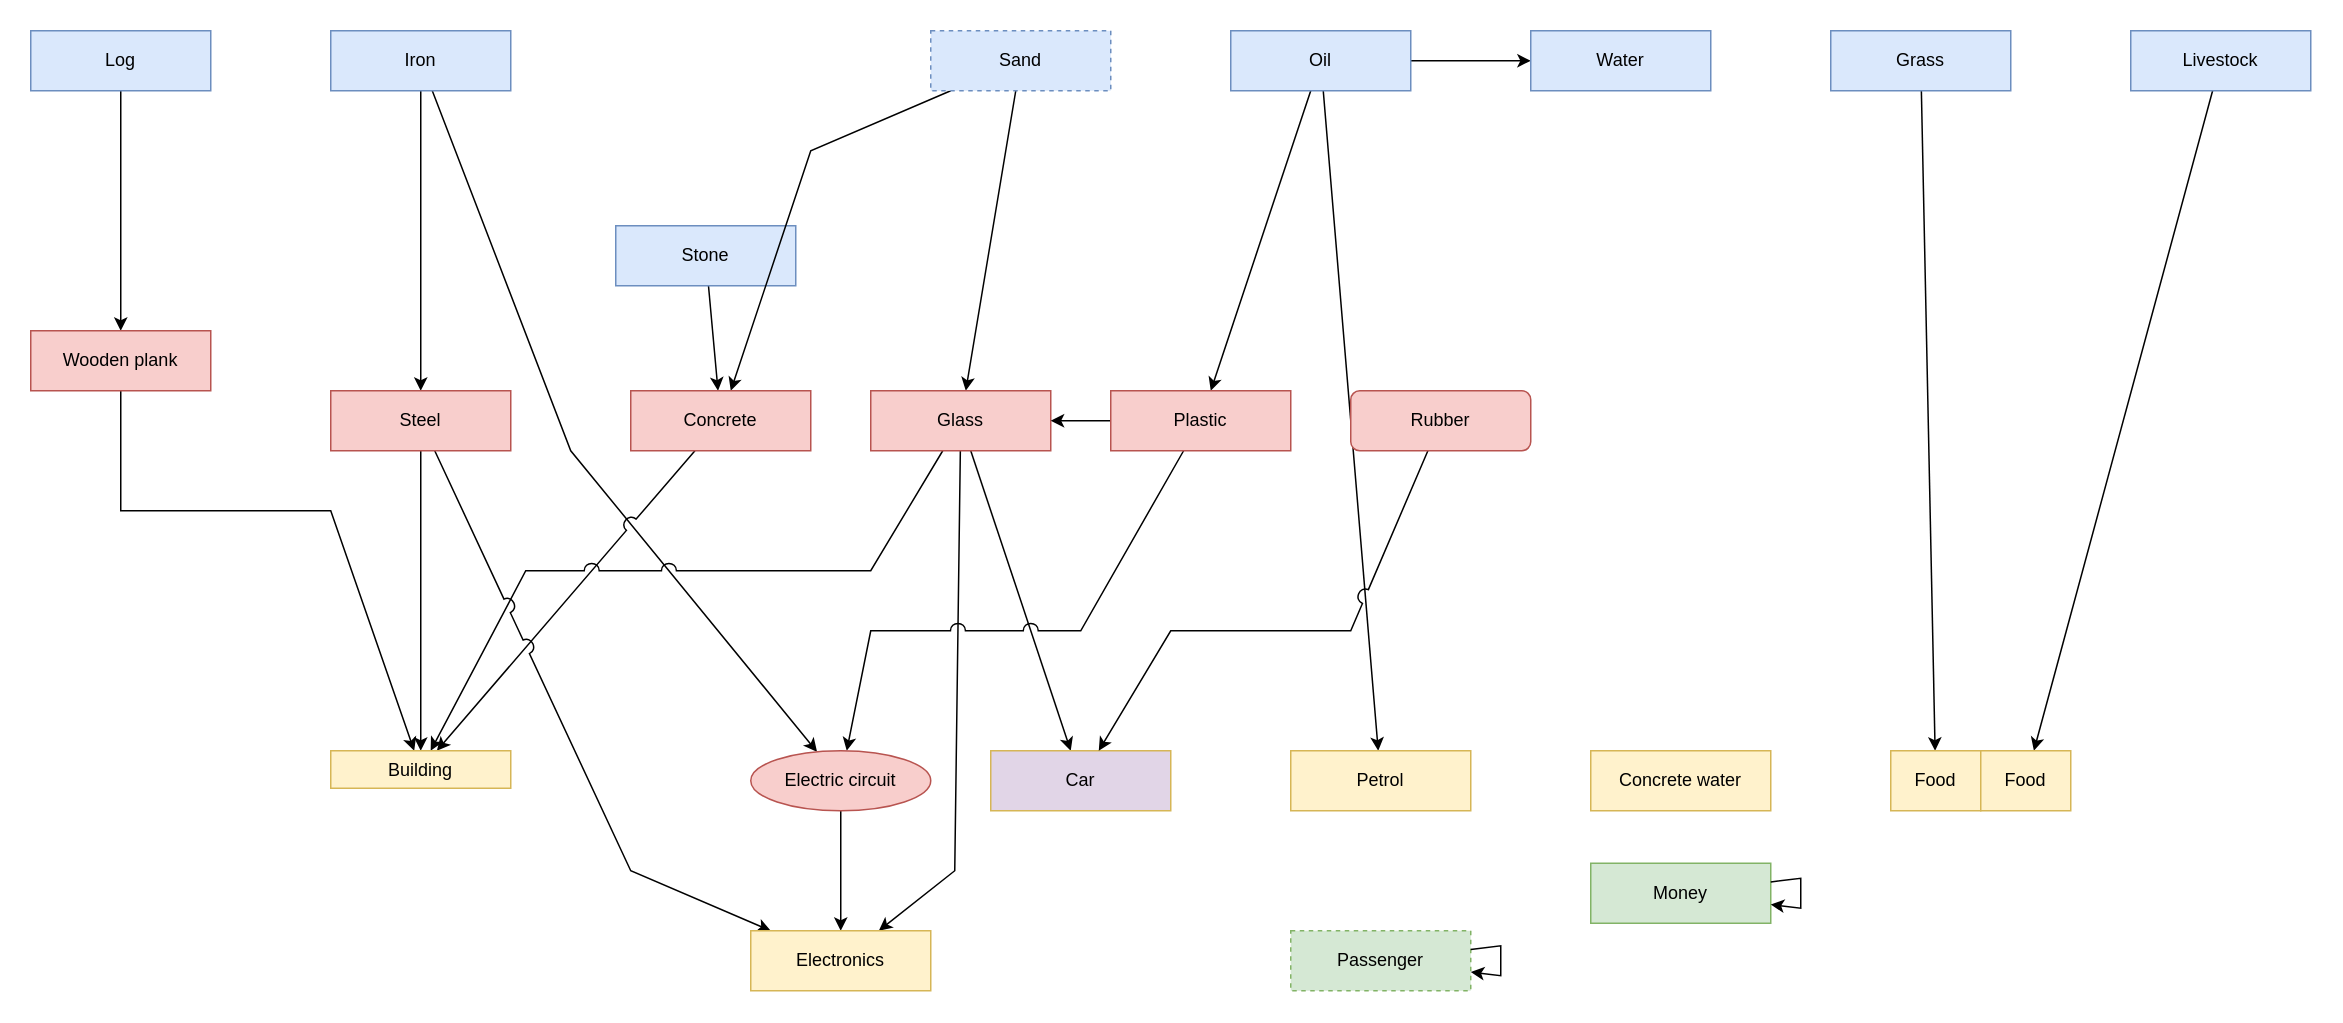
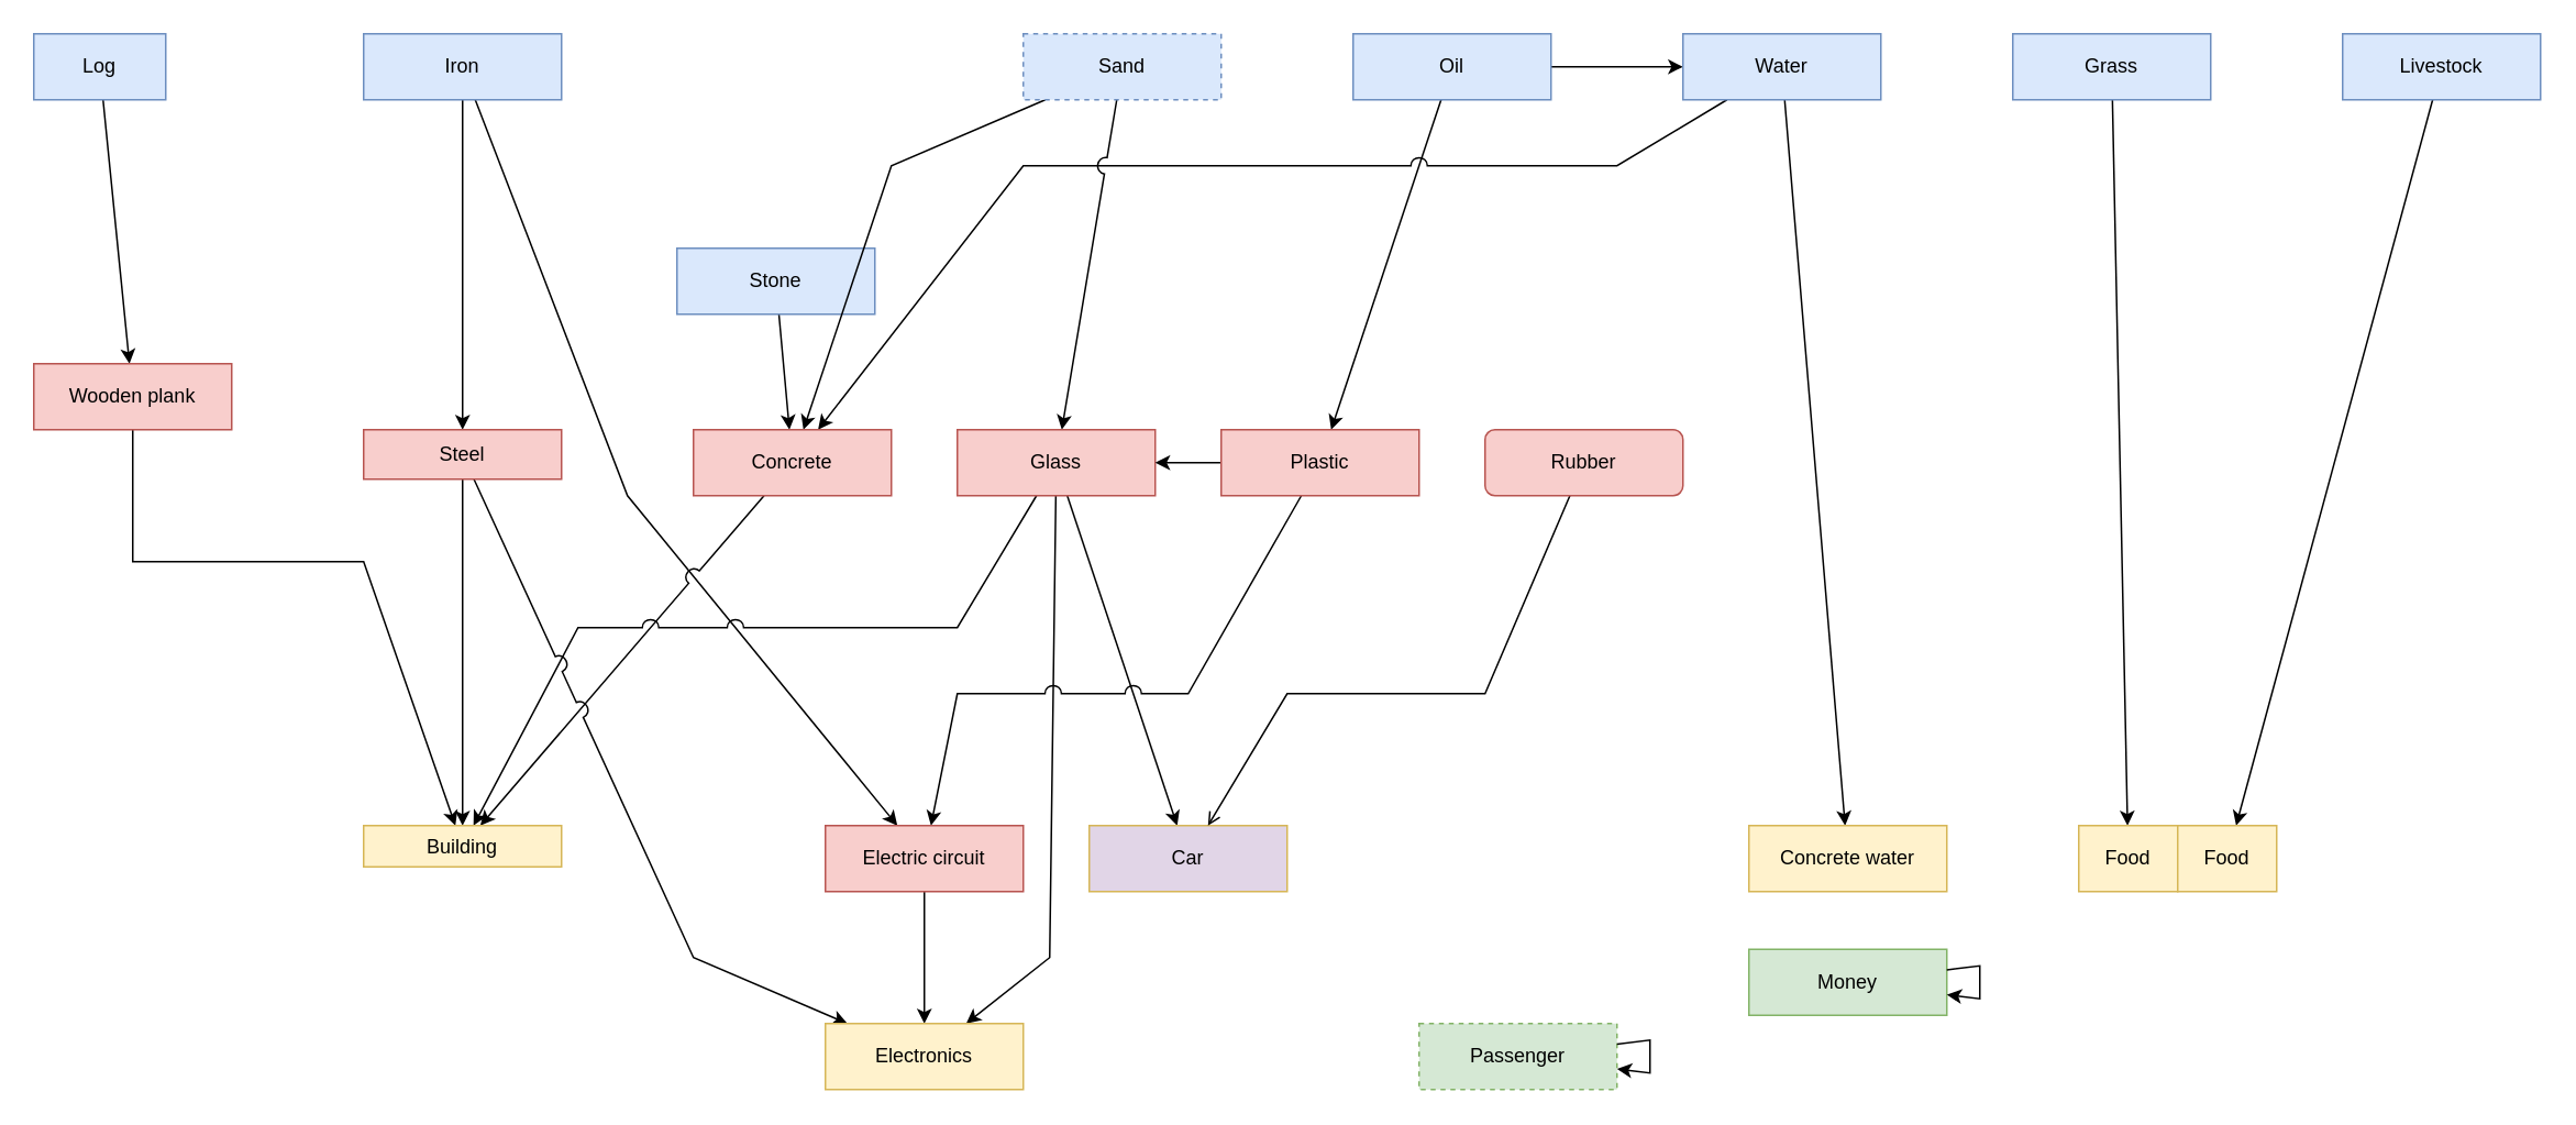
  <mxCell id="0" />
  <mxCell id="1" parent="0" />
  <mxCell id="2" style="edgeStyle=none;rounded=0;orthogonalLoop=1;jettySize=auto;html=1;jumpSize=10;" edge="1" parent="1" source="3" target="26"><mxGeometry relative="1" as="geometry" /></mxCell>
- <mxCell id="3" value="Log" style="rounded=0;whiteSpace=wrap;html=1;fillColor=#dae8fc;strokeColor=#6c8ebf;" vertex="1" parent="1"><mxGeometry x="20" y="20" width="120" height="40" as="geometry" /></mxCell>
+ <mxCell id="3" value="Log" style="rounded=0;whiteSpace=wrap;html=1;fillColor=#dae8fc;strokeColor=#6c8ebf;" vertex="1" parent="1"><mxGeometry x="20" y="20" width="80" height="40" as="geometry" /></mxCell>
  <mxCell id="4" style="edgeStyle=none;rounded=0;jumpStyle=arc;jumpSize=10;orthogonalLoop=1;jettySize=auto;html=1;" edge="1" parent="1" source="6" target="38"><mxGeometry relative="1" as="geometry" /></mxCell>
  <mxCell id="5" style="edgeStyle=none;rounded=0;jumpStyle=arc;jumpSize=10;orthogonalLoop=1;jettySize=auto;html=1;" edge="1" parent="1" source="6" target="45"><mxGeometry relative="1" as="geometry"><Array as="points"><mxPoint x="380" y="300" /></Array></mxGeometry></mxCell>
  <mxCell id="6" value="Iron" style="rounded=0;whiteSpace=wrap;html=1;fillColor=#dae8fc;strokeColor=#6c8ebf;" vertex="1" parent="1"><mxGeometry x="220" y="20" width="120" height="40" as="geometry" /></mxCell>
  <mxCell id="7" style="edgeStyle=none;rounded=0;orthogonalLoop=1;jettySize=auto;html=1;jumpSize=10;" edge="1" parent="1" source="8" target="31"><mxGeometry relative="1" as="geometry" /></mxCell>
  <mxCell id="8" value="Stone" style="rounded=0;whiteSpace=wrap;html=1;fillColor=#dae8fc;strokeColor=#6c8ebf;" vertex="1" parent="1"><mxGeometry x="410" y="150" width="120" height="40" as="geometry" /></mxCell>
  <mxCell id="9" style="edgeStyle=none;rounded=0;jumpStyle=arc;jumpSize=10;orthogonalLoop=1;jettySize=auto;html=1;" edge="1" parent="1" source="12" target="41"><mxGeometry relative="1" as="geometry"><Array as="points" /></mxGeometry></mxCell>
- <mxCell id="10" style="edgeStyle=none;rounded=0;jumpStyle=arc;jumpSize=10;orthogonalLoop=1;jettySize=auto;html=1;" edge="1" parent="1" source="12" target="42"><mxGeometry relative="1" as="geometry"><Array as="points" /></mxGeometry></mxCell>
  <mxCell id="11" style="edgeStyle=none;rounded=0;jumpStyle=arc;jumpSize=10;orthogonalLoop=1;jettySize=auto;html=1;" edge="1" parent="1" source="12" target="15"><mxGeometry relative="1" as="geometry" /></mxCell>
  <mxCell id="12" value="Oil" style="rounded=0;whiteSpace=wrap;html=1;fillColor=#dae8fc;strokeColor=#6c8ebf;" vertex="1" parent="1"><mxGeometry x="820" y="20" width="120" height="40" as="geometry" /></mxCell>
+ <mxCell id="13" style="edgeStyle=none;rounded=0;orthogonalLoop=1;jettySize=auto;html=1;jumpSize=10;" edge="1" parent="1" source="15" target="27"><mxGeometry relative="1" as="geometry"><Array as="points" /></mxGeometry></mxCell>
+ <mxCell id="14" style="edgeStyle=none;rounded=0;orthogonalLoop=1;jettySize=auto;html=1;jumpStyle=arc;jumpSize=10;" edge="1" parent="1" source="15" target="31"><mxGeometry relative="1" as="geometry"><Array as="points"><mxPoint x="980" y="100" /><mxPoint x="620" y="100" /></Array></mxGeometry></mxCell>
  <mxCell id="15" value="Water" style="rounded=0;whiteSpace=wrap;html=1;fillColor=#dae8fc;strokeColor=#6c8ebf;" vertex="1" parent="1"><mxGeometry x="1020" y="20" width="120" height="40" as="geometry" /></mxCell>
  <mxCell id="16" style="edgeStyle=none;rounded=0;orthogonalLoop=1;jettySize=auto;html=1;jumpStyle=arc;jumpSize=10;" edge="1" parent="1" source="18" target="31"><mxGeometry relative="1" as="geometry"><Array as="points"><mxPoint x="540" y="100" /></Array></mxGeometry></mxCell>
  <mxCell id="17" style="edgeStyle=none;rounded=0;orthogonalLoop=1;jettySize=auto;html=1;jumpSize=10;jumpStyle=arc;" edge="1" parent="1" source="18" target="35"><mxGeometry relative="1" as="geometry" /></mxCell>
  <mxCell id="18" value="Sand" style="rounded=0;whiteSpace=wrap;html=1;fillColor=#dae8fc;strokeColor=#6c8ebf;dashed=1;" vertex="1" parent="1"><mxGeometry x="620" y="20" width="120" height="40" as="geometry" /></mxCell>
  <mxCell id="19" style="edgeStyle=none;rounded=0;orthogonalLoop=1;jettySize=auto;html=1;jumpSize=10;" edge="1" parent="1" source="20" target="23"><mxGeometry relative="1" as="geometry" /></mxCell>
  <mxCell id="20" value="Grass" style="rounded=0;whiteSpace=wrap;html=1;fillColor=#dae8fc;strokeColor=#6c8ebf;" vertex="1" parent="1"><mxGeometry x="1220" y="20" width="120" height="40" as="geometry" /></mxCell>
  <mxCell id="21" style="edgeStyle=none;rounded=0;orthogonalLoop=1;jettySize=auto;html=1;jumpSize=10;" edge="1" parent="1" source="22" target="24"><mxGeometry relative="1" as="geometry" /></mxCell>
  <mxCell id="22" value="Livestock" style="rounded=0;whiteSpace=wrap;html=1;fillColor=#dae8fc;strokeColor=#6c8ebf;" vertex="1" parent="1"><mxGeometry x="1420" y="20" width="120" height="40" as="geometry" /></mxCell>
  <mxCell id="23" value="Food" style="rounded=0;whiteSpace=wrap;html=1;fillColor=#fff2cc;strokeColor=#d6b656;" vertex="1" parent="1"><mxGeometry x="1260" y="500" width="60" height="40" as="geometry" /></mxCell>
  <mxCell id="24" value="Food" style="rounded=0;whiteSpace=wrap;html=1;fillColor=#fff2cc;strokeColor=#d6b656;" vertex="1" parent="1"><mxGeometry x="1320" y="500" width="60" height="40" as="geometry" /></mxCell>
  <mxCell id="25" style="edgeStyle=none;rounded=0;jumpStyle=arc;jumpSize=10;orthogonalLoop=1;jettySize=auto;html=1;" edge="1" parent="1" source="26" target="43"><mxGeometry relative="1" as="geometry"><Array as="points"><mxPoint x="80" y="340" /><mxPoint x="220" y="340" /></Array></mxGeometry></mxCell>
  <mxCell id="26" value="Wooden plank" style="rounded=0;whiteSpace=wrap;html=1;fillColor=#f8cecc;strokeColor=#b85450;" vertex="1" parent="1"><mxGeometry x="20" y="220" width="120" height="40" as="geometry" /></mxCell>
  <mxCell id="27" value="Concrete water" style="rounded=0;whiteSpace=wrap;html=1;fillColor=#fff2cc;strokeColor=#d6b656;" vertex="1" parent="1"><mxGeometry x="1060" y="500" width="120" height="40" as="geometry" /></mxCell>
  <mxCell id="28" value="Passenger" style="rounded=0;whiteSpace=wrap;html=1;fillColor=#d5e8d4;strokeColor=#82b366;dashed=1;" vertex="1" parent="1"><mxGeometry x="860" y="620" width="120" height="40" as="geometry" /></mxCell>
  <mxCell id="29" value="Money" style="rounded=0;whiteSpace=wrap;html=1;fillColor=#d5e8d4;strokeColor=#82b366;" vertex="1" parent="1"><mxGeometry x="1060" y="575" width="120" height="40" as="geometry" /></mxCell>
  <mxCell id="30" style="edgeStyle=none;rounded=0;jumpStyle=arc;jumpSize=10;orthogonalLoop=1;jettySize=auto;html=1;" edge="1" parent="1" source="31" target="43"><mxGeometry relative="1" as="geometry" /></mxCell>
  <mxCell id="31" value="Concrete" style="rounded=0;whiteSpace=wrap;html=1;fillColor=#f8cecc;strokeColor=#b85450;" vertex="1" parent="1"><mxGeometry x="420" y="260" width="120" height="40" as="geometry" /></mxCell>
  <mxCell id="32" style="edgeStyle=none;rounded=0;jumpStyle=arc;jumpSize=10;orthogonalLoop=1;jettySize=auto;html=1;" edge="1" parent="1" source="35" target="43"><mxGeometry relative="1" as="geometry"><Array as="points"><mxPoint x="580" y="380" /><mxPoint x="350" y="380" /></Array></mxGeometry></mxCell>
  <mxCell id="33" style="edgeStyle=none;rounded=0;jumpStyle=arc;jumpSize=10;orthogonalLoop=1;jettySize=auto;html=1;" edge="1" parent="1" source="35" target="47"><mxGeometry relative="1" as="geometry" /></mxCell>
  <mxCell id="34" style="edgeStyle=none;rounded=0;jumpStyle=arc;jumpSize=10;orthogonalLoop=1;jettySize=auto;html=1;" edge="1" parent="1" source="35" target="46"><mxGeometry relative="1" as="geometry"><Array as="points"><mxPoint x="636" y="580" /></Array></mxGeometry></mxCell>
  <mxCell id="35" value="Glass" style="rounded=0;whiteSpace=wrap;html=1;fillColor=#f8cecc;strokeColor=#b85450;" vertex="1" parent="1"><mxGeometry x="580" y="260" width="120" height="40" as="geometry" /></mxCell>
  <mxCell id="36" style="edgeStyle=none;rounded=0;jumpStyle=arc;jumpSize=10;orthogonalLoop=1;jettySize=auto;html=1;" edge="1" parent="1" source="38" target="43"><mxGeometry relative="1" as="geometry" /></mxCell>
  <mxCell id="37" style="edgeStyle=none;rounded=0;jumpStyle=arc;jumpSize=10;orthogonalLoop=1;jettySize=auto;html=1;" edge="1" parent="1" source="38" target="46"><mxGeometry relative="1" as="geometry"><Array as="points"><mxPoint x="420" y="580" /></Array></mxGeometry></mxCell>
- <mxCell id="38" value="Steel" style="rounded=0;whiteSpace=wrap;html=1;fillColor=#f8cecc;strokeColor=#b85450;" vertex="1" parent="1"><mxGeometry x="220" y="260" width="120" height="40" as="geometry" /></mxCell>
+ <mxCell id="38" value="Steel" style="rounded=0;whiteSpace=wrap;html=1;fillColor=#f8cecc;strokeColor=#b85450;" vertex="1" parent="1"><mxGeometry x="220" y="260" width="120" height="30" as="geometry" /></mxCell>
  <mxCell id="39" style="edgeStyle=none;rounded=0;jumpStyle=arc;jumpSize=10;orthogonalLoop=1;jettySize=auto;html=1;" edge="1" parent="1" source="41" target="45"><mxGeometry relative="1" as="geometry"><Array as="points"><mxPoint x="720" y="420" /><mxPoint x="580" y="420" /></Array></mxGeometry></mxCell>
  <mxCell id="40" style="edgeStyle=none;rounded=0;jumpStyle=arc;jumpSize=10;orthogonalLoop=1;jettySize=auto;html=1;" edge="1" parent="1" source="41" target="35"><mxGeometry relative="1" as="geometry" /></mxCell>
  <mxCell id="41" value="Plastic" style="rounded=0;whiteSpace=wrap;html=1;fillColor=#f8cecc;strokeColor=#b85450;" vertex="1" parent="1"><mxGeometry x="740" y="260" width="120" height="40" as="geometry" /></mxCell>
- <mxCell id="42" value="Petrol" style="rounded=0;whiteSpace=wrap;html=1;fillColor=#fff2cc;strokeColor=#d6b656;" vertex="1" parent="1"><mxGeometry x="860" y="500" width="120" height="40" as="geometry" /></mxCell>
  <mxCell id="43" value="Building" style="rounded=0;whiteSpace=wrap;html=1;fillColor=#fff2cc;strokeColor=#d6b656;" vertex="1" parent="1"><mxGeometry x="220" y="500" width="120" height="25" as="geometry" /></mxCell>
  <mxCell id="44" style="edgeStyle=none;rounded=0;jumpStyle=arc;jumpSize=10;orthogonalLoop=1;jettySize=auto;html=1;" edge="1" parent="1" source="45" target="46"><mxGeometry relative="1" as="geometry" /></mxCell>
- <mxCell id="45" value="Electric circuit" style="ellipse;whiteSpace=wrap;html=1;fillColor=#f8cecc;strokeColor=#b85450;" vertex="1" parent="1"><mxGeometry x="500" y="500" width="120" height="40" as="geometry" /></mxCell>
+ <mxCell id="45" value="Electric circuit" style="rounded=0;whiteSpace=wrap;html=1;fillColor=#f8cecc;strokeColor=#b85450;" vertex="1" parent="1"><mxGeometry x="500" y="500" width="120" height="40" as="geometry" /></mxCell>
  <mxCell id="46" value="Electronics" style="rounded=0;whiteSpace=wrap;html=1;fillColor=#fff2cc;strokeColor=#d6b656;" vertex="1" parent="1"><mxGeometry x="500" y="620" width="120" height="40" as="geometry" /></mxCell>
  <mxCell id="47" value="Car" style="rounded=0;whiteSpace=wrap;html=1;fillColor=#e1d5e7;strokeColor=#d6b656;" vertex="1" parent="1"><mxGeometry x="660" y="500" width="120" height="40" as="geometry" /></mxCell>
- <mxCell id="48" style="edgeStyle=none;rounded=0;jumpStyle=arc;jumpSize=10;orthogonalLoop=1;jettySize=auto;html=1;" edge="1" parent="1" source="49" target="47"><mxGeometry relative="1" as="geometry"><Array as="points"><mxPoint x="900" y="420" /><mxPoint x="780" y="420" /></Array></mxGeometry></mxCell>
+ <mxCell id="48" style="edgeStyle=none;rounded=0;jumpStyle=arc;jumpSize=10;orthogonalLoop=1;jettySize=auto;html=1;endArrow=open;" edge="1" parent="1" source="49" target="47"><mxGeometry relative="1" as="geometry"><Array as="points"><mxPoint x="900" y="420" /><mxPoint x="780" y="420" /></Array></mxGeometry></mxCell>
  <mxCell id="49" value="Rubber" style="whiteSpace=wrap;html=1;fillColor=#f8cecc;strokeColor=#b85450;rounded=1;" vertex="1" parent="1"><mxGeometry x="900" y="260" width="120" height="40" as="geometry" /></mxCell>
  <mxCell id="50" style="edgeStyle=none;rounded=0;jumpStyle=arc;jumpSize=10;orthogonalLoop=1;jettySize=auto;html=1;" edge="1" parent="1" source="28" target="28"><mxGeometry relative="1" as="geometry" /></mxCell>
  <mxCell id="51" style="edgeStyle=none;rounded=0;jumpStyle=arc;jumpSize=10;orthogonalLoop=1;jettySize=auto;html=1;" edge="1" parent="1" source="29" target="29"><mxGeometry relative="1" as="geometry" /></mxCell>
